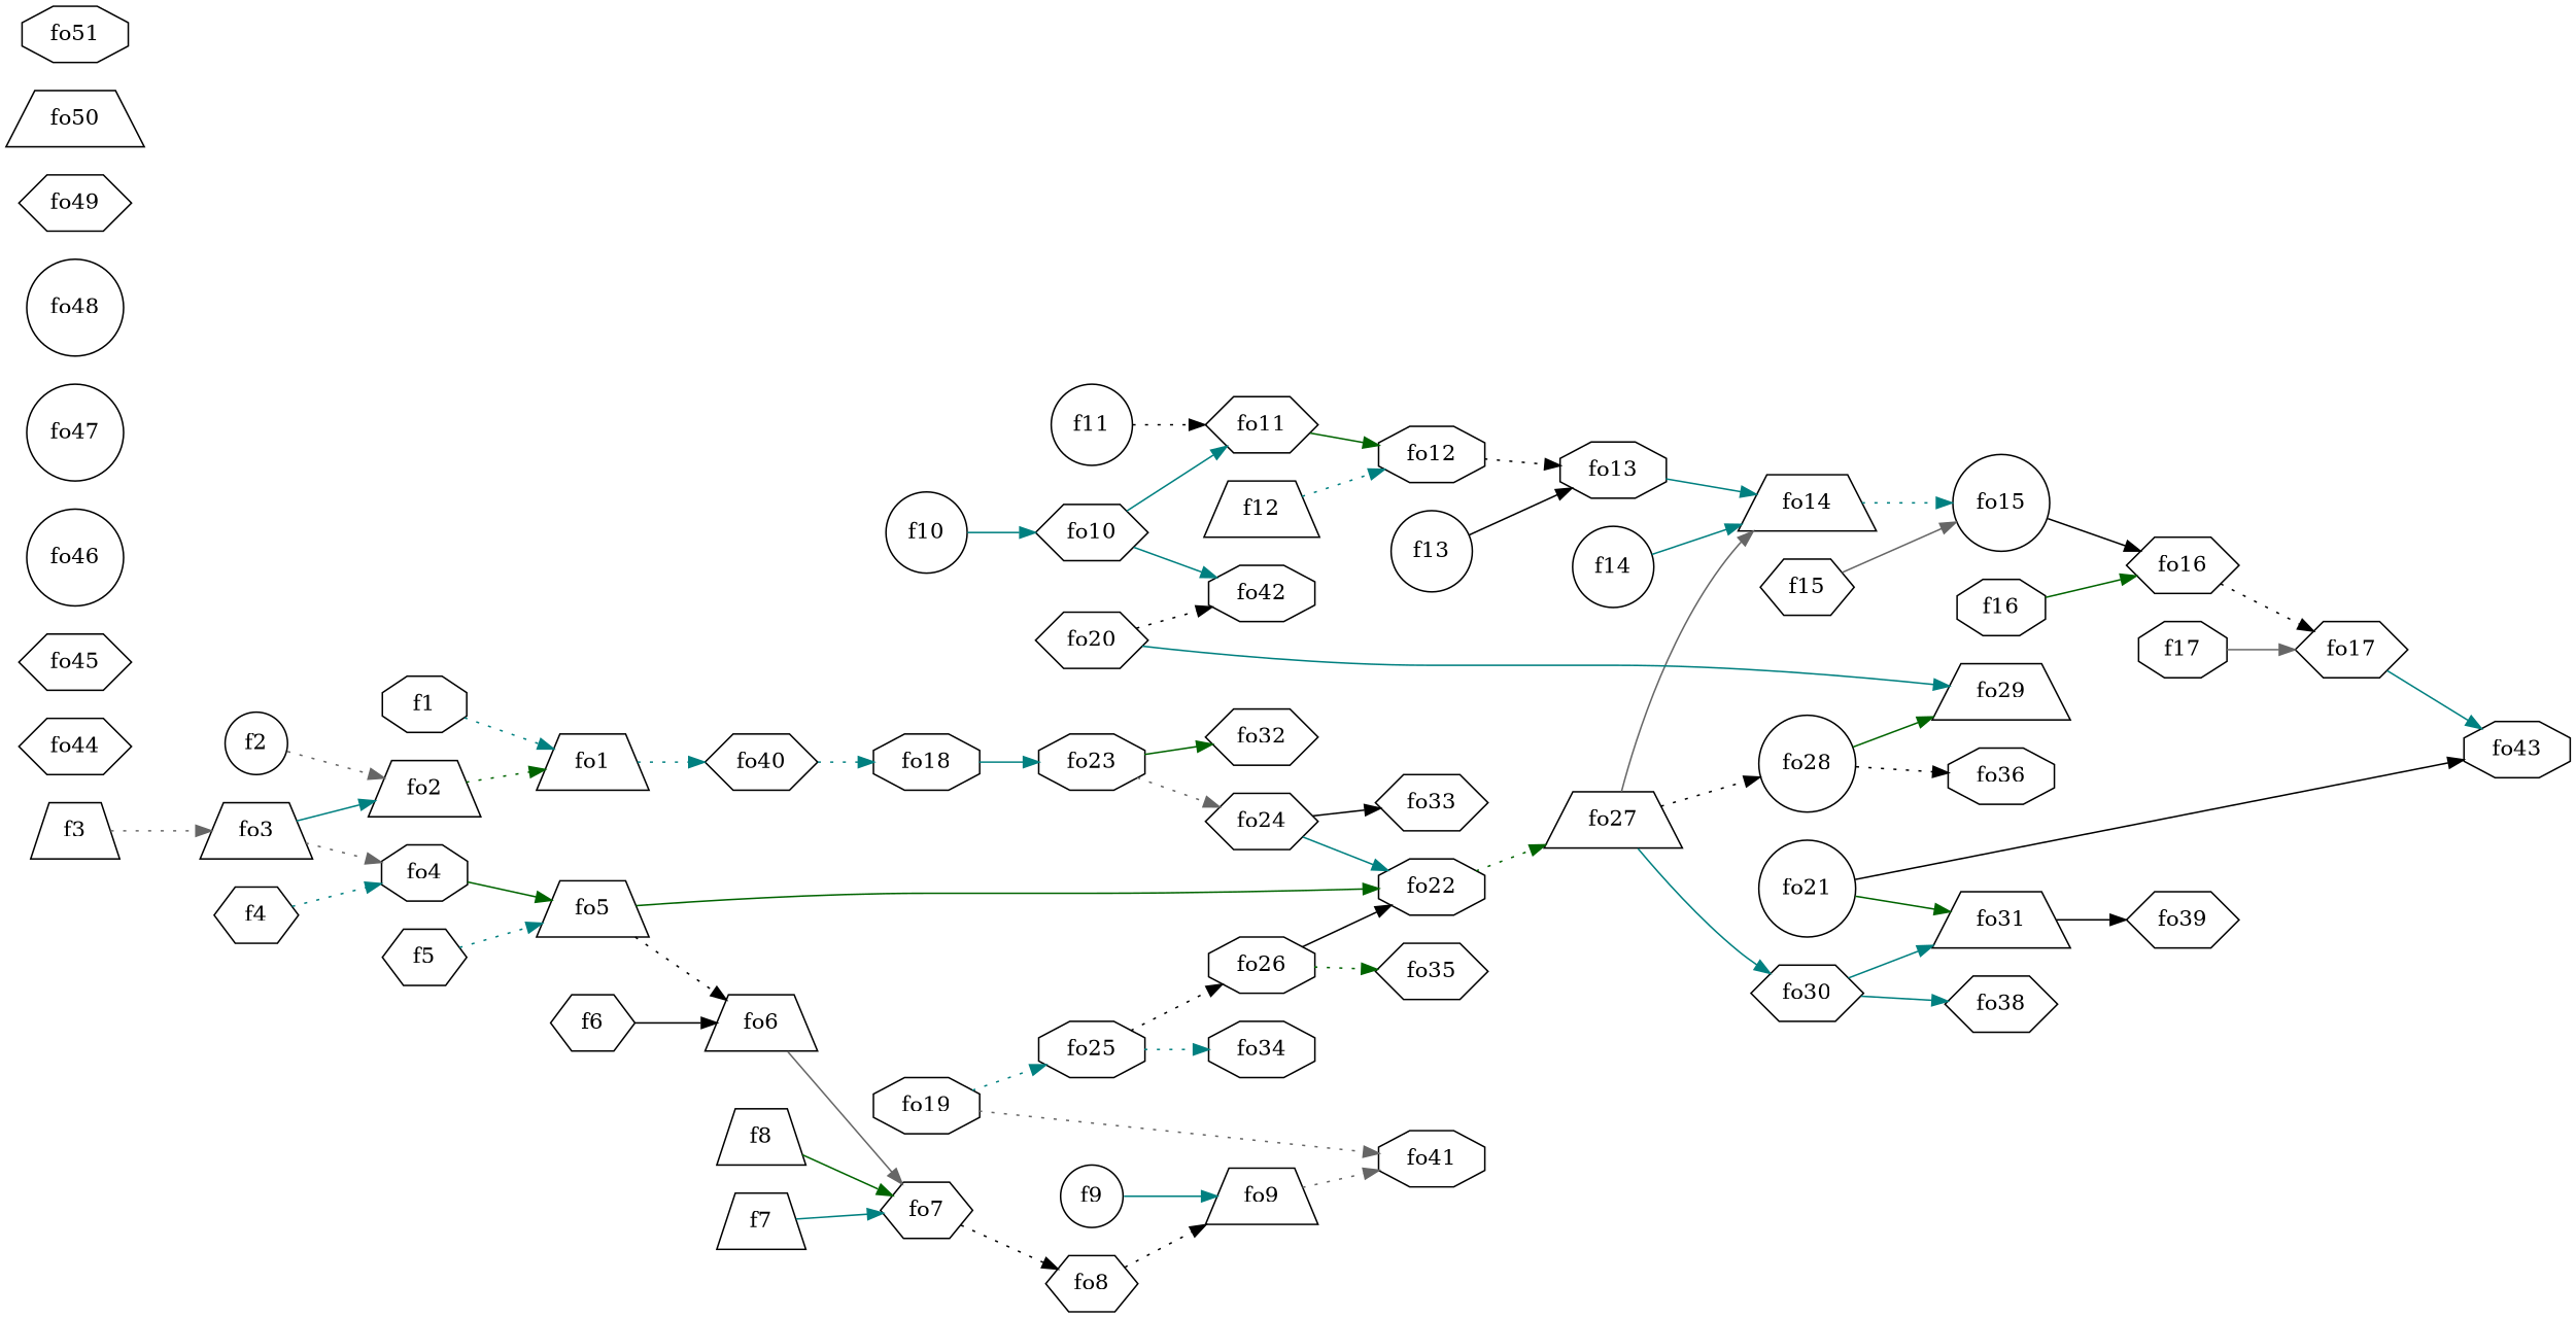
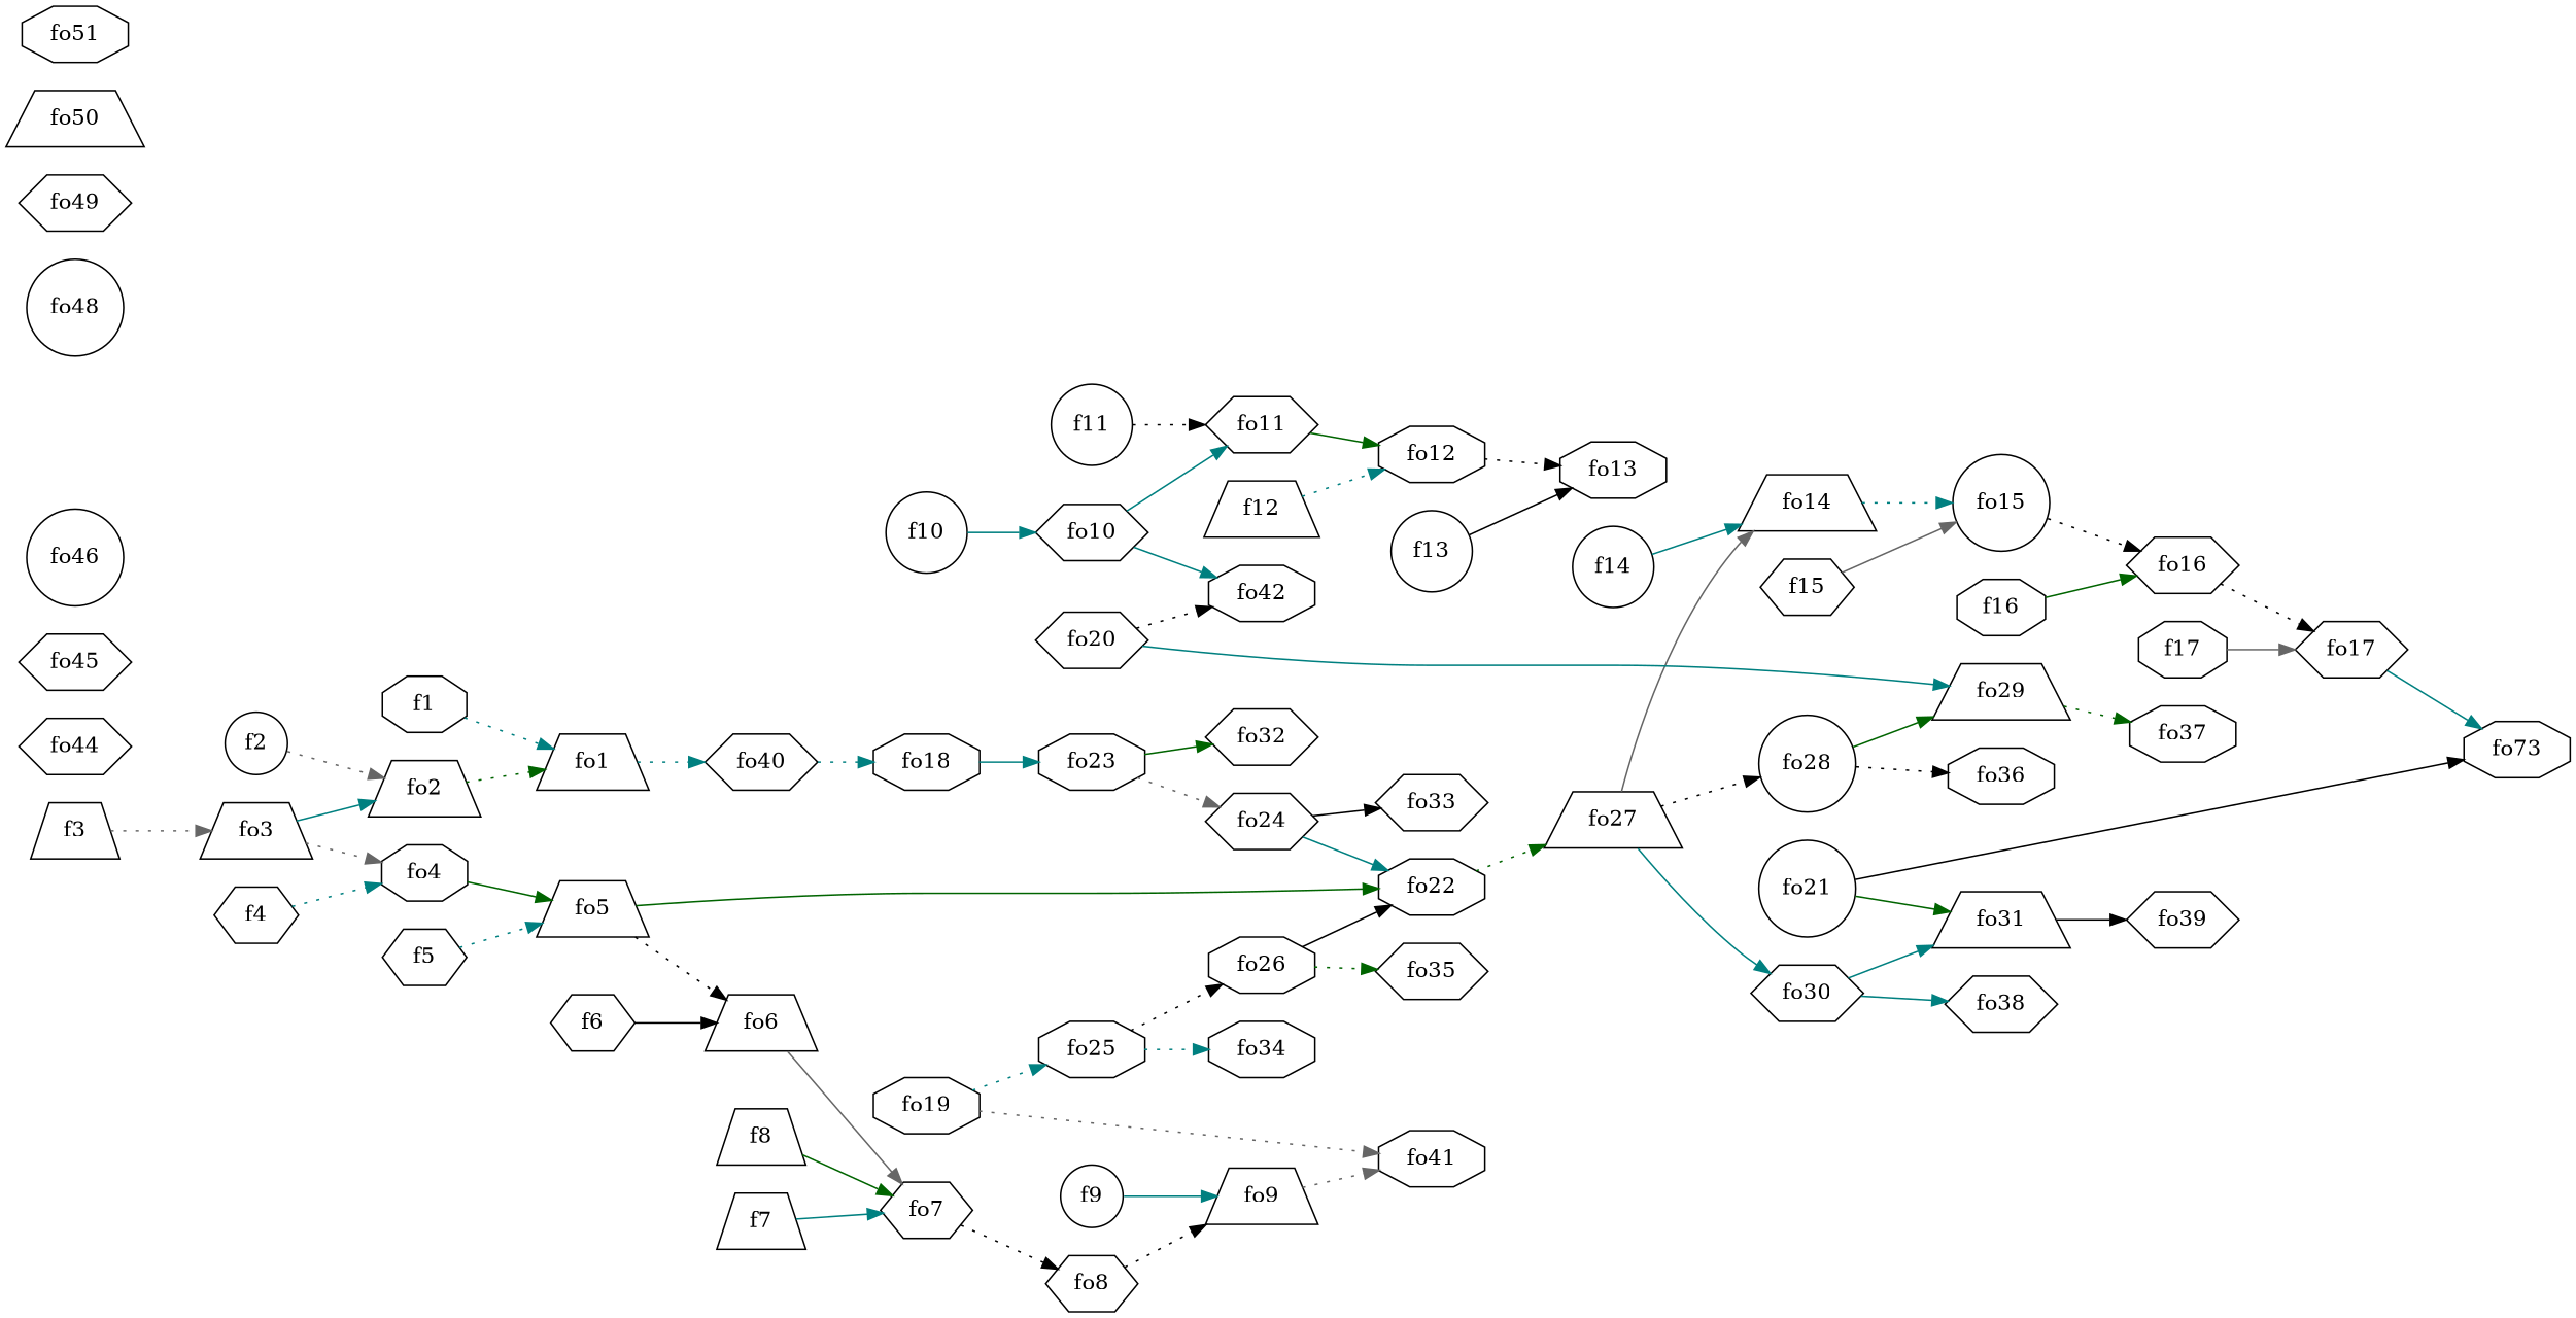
  strict digraph {
    rankdir=LR
    node [shape=hexagon]
    edge [color=teal style=solid weight=2]
    f1 [shape=octagon]
    fo1 [shape=trapezium]
    fo40
    f2 [shape=circle]
    fo2 [shape=trapezium]
    f3 [shape=trapezium]
    fo3 [shape=trapezium]
    fo4 [shape=octagon]
    f4
    fo5 [shape=trapezium]
    f5
    fo6 [shape=trapezium]
    fo22 [shape=octagon]
    f6
    fo7
    f7 [shape=trapezium]
    fo8
    f8 [shape=trapezium]
    fo9 [shape=trapezium]
    f9 [shape=circle]
    fo41 [shape=octagon]
    f10 [shape=circle]
    fo10
    fo11
    fo42 [shape=octagon]
    f11 [shape=circle]
    fo12 [shape=octagon]
    f12 [shape=trapezium]
    fo13 [shape=octagon]
    f13 [shape=circle]
    fo14 [shape=trapezium]
    f14 [shape=circle]
    fo15 [shape=circle]
    f15
    fo16
    f16 [shape=octagon]
    fo17
    f17 [shape=octagon]
-   fo43 [shape=octagon]
+   fo43 [shape=octagon label=fo73]
    fo18 [shape=octagon]
    fo27 [shape=trapezium]
    fo23 [shape=octagon]
    fo24
    fo32
    fo19 [shape=octagon]
    fo25 [shape=octagon]
    fo26 [shape=octagon]
    fo34 [shape=octagon]
    fo20
    fo29 [shape=trapezium]
+   fo37 [shape=octagon]
    fo21 [shape=circle]
    fo31 [shape=trapezium]
    fo39
    fo28 [shape=circle]
    fo30
    fo33
    fo35
    fo36 [shape=octagon]
    fo38
    fo44
    fo45
    fo46 [shape=circle]
-   fo47 [shape=circle]
    fo48 [shape=circle]
    fo49
    fo50 [shape=trapezium]
    fo51 [shape=octagon]
    f1 -> fo1 [style=dotted]
    fo1 -> fo40 [style=dotted]
    fo40 -> fo18 [style=dotted]
    f2 -> fo2 [color=gray40 style=dotted]
    fo2 -> fo1 [color=darkgreen style=dotted]
    f3 -> fo3 [color=gray40 style=dotted]
    fo3 -> fo2
    fo3 -> fo4 [color=gray40 style=dotted]
    fo4 -> fo5 [color=darkgreen]
    f4 -> fo4 [style=dotted]
    fo5 -> fo6 [color=black style=dotted]
    fo5 -> fo22 [color=darkgreen]
    f5 -> fo5 [style=dotted]
    fo6 -> fo7 [color=gray40]
    fo22 -> fo27 [color=darkgreen style=dotted]
    f6 -> fo6 [color=black]
    fo7 -> fo8 [color=black style=dotted]
    f7 -> fo7
    fo8 -> fo9 [color=black style=dotted]
    f8 -> fo7 [color=darkgreen]
    fo9 -> fo41 [color=gray40 style=dotted]
    f9 -> fo9
    f10 -> fo10
    fo10 -> fo11
    fo10 -> fo42
    fo11 -> fo12 [color=darkgreen]
    f11 -> fo11 [color=black style=dotted]
    fo12 -> fo13 [color=black style=dotted]
    f12 -> fo12 [style=dotted]
-   fo13 -> fo14
    f13 -> fo13 [color=black]
    fo14 -> fo15 [style=dotted]
    f14 -> fo14
-   fo15 -> fo16 [color=black]
+   fo15 -> fo16 [color=black style=dotted]
    f15 -> fo15 [color=gray40]
    fo16 -> fo17 [color=black style=dotted]
    f16 -> fo16 [color=darkgreen]
    fo17 -> fo43
    f17 -> fo17 [color=gray40]
    fo18 -> fo23
    fo27 -> fo14 [color=gray40]
    fo27 -> fo28 [color=black style=dotted]
    fo27 -> fo30
    fo23 -> fo24 [color=gray40 style=dotted]
    fo23 -> fo32 [color=darkgreen]
    fo24 -> fo22
    fo24 -> fo33 [color=black]
    fo19 -> fo41 [color=gray40 style=dotted]
    fo19 -> fo25 [style=dotted]
    fo25 -> fo26 [color=black style=dotted]
    fo25 -> fo34 [style=dotted]
    fo26 -> fo22 [color=black]
    fo26 -> fo35 [color=darkgreen style=dotted]
    fo20 -> fo42 [color=black style=dotted]
    fo20 -> fo29
+   fo29 -> fo37 [color=darkgreen style=dotted]
    fo21 -> fo43 [color=black]
    fo21 -> fo31 [color=darkgreen]
    fo31 -> fo39 [color=black]
    fo28 -> fo29 [color=darkgreen]
    fo28 -> fo36 [color=black style=dotted]
    fo30 -> fo31
    fo30 -> fo38
  }
